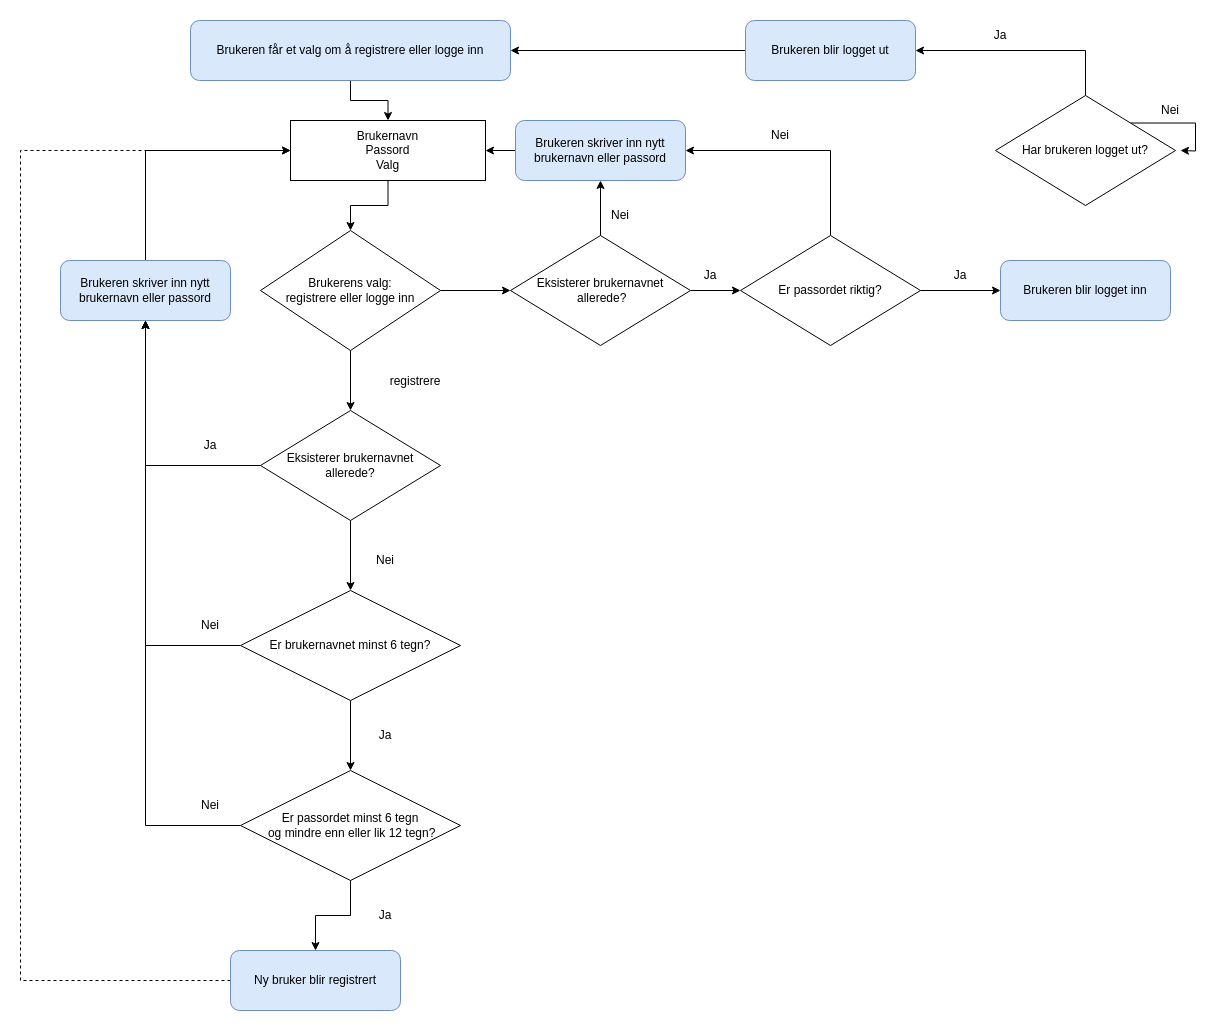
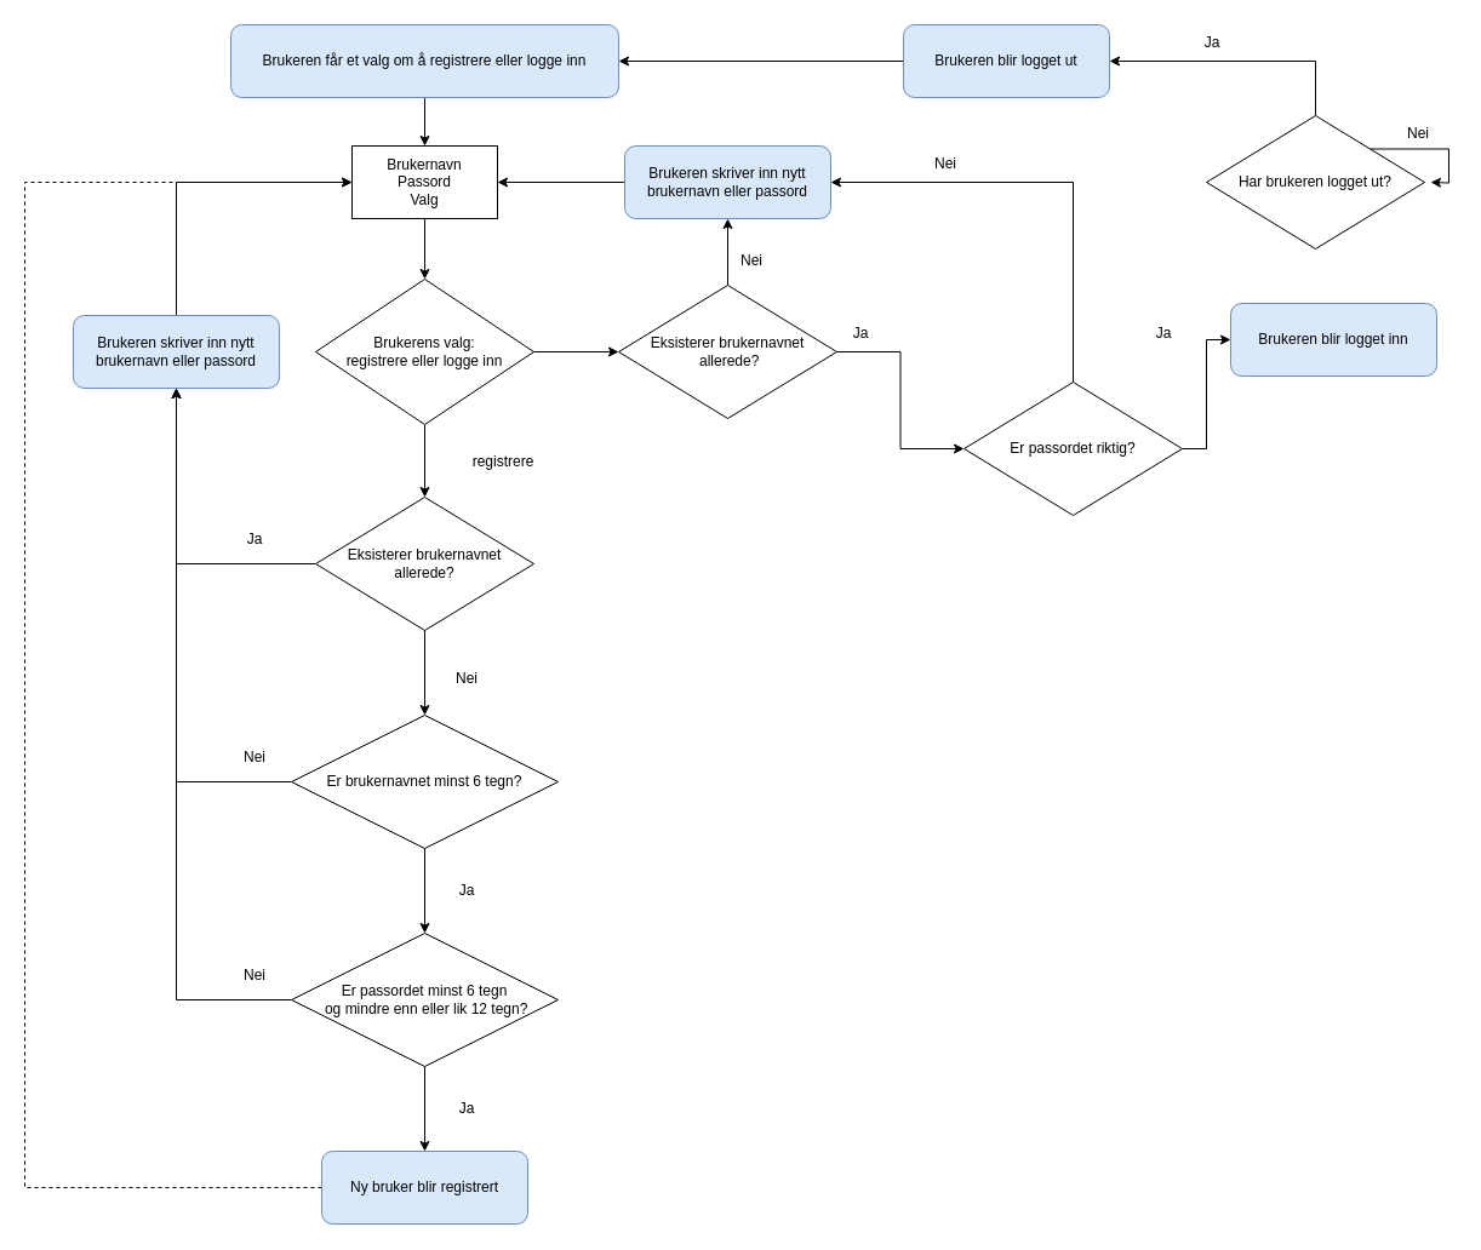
  <mxCell id="0" />
  <mxCell id="1" parent="0" />
  <mxCell id="2" style="edgeStyle=orthogonalEdgeStyle;rounded=0;orthogonalLoop=1;jettySize=auto;html=1;exitX=0.5;exitY=1;exitDx=0;exitDy=0;entryX=0.5;entryY=0;entryDx=0;entryDy=0;" parent="1" source="3" target="5" edge="1"><mxGeometry relative="1" as="geometry" /></mxCell>
  <mxCell id="3" value="Brukeren får et valg om å registrere eller logge inn" style="rounded=1;whiteSpace=wrap;html=1;fillColor=#dae8fc;strokeColor=#6c8ebf;" parent="1" vertex="1"><mxGeometry x="190" y="20" width="320" height="60" as="geometry" /></mxCell>
  <mxCell id="4" style="edgeStyle=orthogonalEdgeStyle;rounded=0;orthogonalLoop=1;jettySize=auto;html=1;exitX=0.5;exitY=1;exitDx=0;exitDy=0;entryX=0.5;entryY=0;entryDx=0;entryDy=0;" parent="1" source="5" target="8" edge="1"><mxGeometry relative="1" as="geometry" /></mxCell>
- <mxCell id="5" value="Brukernavn&lt;br&gt;Passord&lt;br&gt;Valg" style="rounded=0;whiteSpace=wrap;html=1;" parent="1" vertex="1"><mxGeometry x="290" y="120" width="195" height="60" as="geometry" /></mxCell>
+ <mxCell id="5" value="Brukernavn&lt;br&gt;Passord&lt;br&gt;Valg" style="rounded=0;whiteSpace=wrap;html=1;" parent="1" vertex="1"><mxGeometry x="290" y="120" width="120" height="60" as="geometry" /></mxCell>
  <mxCell id="6" style="edgeStyle=orthogonalEdgeStyle;rounded=0;orthogonalLoop=1;jettySize=auto;html=1;exitX=0.5;exitY=1;exitDx=0;exitDy=0;entryX=0.5;entryY=0;entryDx=0;entryDy=0;" parent="1" source="8" target="12" edge="1"><mxGeometry relative="1" as="geometry" /></mxCell>
  <mxCell id="7" style="edgeStyle=orthogonalEdgeStyle;rounded=0;orthogonalLoop=1;jettySize=auto;html=1;exitX=1;exitY=0.5;exitDx=0;exitDy=0;entryX=0;entryY=0.5;entryDx=0;entryDy=0;" parent="1" source="8" target="26" edge="1"><mxGeometry relative="1" as="geometry" /></mxCell>
  <mxCell id="8" value="Brukerens valg:&lt;br&gt;registrere eller logge inn" style="rhombus;whiteSpace=wrap;html=1;" parent="1" vertex="1"><mxGeometry x="260" y="230" width="180" height="120" as="geometry" /></mxCell>
  <mxCell id="9" value="registrere" style="text;html=1;strokeColor=none;fillColor=none;align=center;verticalAlign=middle;whiteSpace=wrap;rounded=0;" parent="1" vertex="1"><mxGeometry x="385" y="366" width="60" height="30" as="geometry" /></mxCell>
  <mxCell id="10" style="edgeStyle=orthogonalEdgeStyle;rounded=0;orthogonalLoop=1;jettySize=auto;html=1;exitX=0;exitY=0.5;exitDx=0;exitDy=0;entryX=0.5;entryY=1;entryDx=0;entryDy=0;" parent="1" source="12" target="14" edge="1"><mxGeometry relative="1" as="geometry" /></mxCell>
  <mxCell id="11" style="edgeStyle=orthogonalEdgeStyle;rounded=0;orthogonalLoop=1;jettySize=auto;html=1;exitX=0.5;exitY=1;exitDx=0;exitDy=0;entryX=0.5;entryY=0;entryDx=0;entryDy=0;" edge="1" parent="1" source="12" target="46"><mxGeometry relative="1" as="geometry" /></mxCell>
  <mxCell id="12" value="Eksisterer brukernavnet allerede?" style="rhombus;whiteSpace=wrap;html=1;" parent="1" vertex="1"><mxGeometry x="260" y="410" width="180" height="110" as="geometry" /></mxCell>
  <mxCell id="13" style="edgeStyle=orthogonalEdgeStyle;rounded=0;orthogonalLoop=1;jettySize=auto;html=1;exitX=0.5;exitY=0;exitDx=0;exitDy=0;entryX=0;entryY=0.5;entryDx=0;entryDy=0;" parent="1" source="14" target="5" edge="1"><mxGeometry relative="1" as="geometry" /></mxCell>
  <mxCell id="14" value="Brukeren skriver inn nytt brukernavn eller passord" style="rounded=1;whiteSpace=wrap;html=1;fillColor=#dae8fc;strokeColor=#6c8ebf;" parent="1" vertex="1"><mxGeometry x="60" y="260" width="170" height="60" as="geometry" /></mxCell>
  <mxCell id="15" value="Ja" style="text;html=1;strokeColor=none;fillColor=none;align=center;verticalAlign=middle;whiteSpace=wrap;rounded=0;" parent="1" vertex="1"><mxGeometry x="180" y="430" width="60" height="30" as="geometry" /></mxCell>
  <mxCell id="16" style="edgeStyle=orthogonalEdgeStyle;rounded=0;orthogonalLoop=1;jettySize=auto;html=1;exitX=0;exitY=0.5;exitDx=0;exitDy=0;entryX=0.5;entryY=1;entryDx=0;entryDy=0;" parent="1" source="18" target="14" edge="1"><mxGeometry relative="1" as="geometry" /></mxCell>
  <mxCell id="17" style="edgeStyle=orthogonalEdgeStyle;rounded=0;orthogonalLoop=1;jettySize=auto;html=1;exitX=0.5;exitY=1;exitDx=0;exitDy=0;entryX=0.5;entryY=0;entryDx=0;entryDy=0;" parent="1" source="18" target="22" edge="1"><mxGeometry relative="1" as="geometry" /></mxCell>
  <mxCell id="18" value="Er passordet minst 6 tegn&lt;br&gt;&amp;nbsp;og mindre enn eller lik 12 tegn?" style="rhombus;whiteSpace=wrap;html=1;" parent="1" vertex="1"><mxGeometry x="240" y="770" width="220" height="110" as="geometry" /></mxCell>
  <mxCell id="19" value="Nei" style="text;html=1;strokeColor=none;fillColor=none;align=center;verticalAlign=middle;whiteSpace=wrap;rounded=0;" parent="1" vertex="1"><mxGeometry x="355" y="545" width="60" height="30" as="geometry" /></mxCell>
  <mxCell id="20" value="Nei" style="text;html=1;strokeColor=none;fillColor=none;align=center;verticalAlign=middle;whiteSpace=wrap;rounded=0;" parent="1" vertex="1"><mxGeometry x="180" y="610" width="60" height="30" as="geometry" /></mxCell>
  <mxCell id="21" style="edgeStyle=orthogonalEdgeStyle;rounded=0;orthogonalLoop=1;jettySize=auto;html=1;exitX=0;exitY=0.5;exitDx=0;exitDy=0;entryX=0;entryY=0.5;entryDx=0;entryDy=0;dashed=1;" parent="1" source="22" target="5" edge="1"><mxGeometry relative="1" as="geometry"><Array as="points"><mxPoint x="20" y="980" /><mxPoint x="20" y="150" /></Array></mxGeometry></mxCell>
- <mxCell id="22" value="Ny bruker blir registrert" style="rounded=1;whiteSpace=wrap;html=1;fillColor=#dae8fc;strokeColor=#6c8ebf;" parent="1" vertex="1"><mxGeometry x="230" y="950" width="170" height="60" as="geometry" /></mxCell>
+ <mxCell id="22" value="Ny bruker blir registrert" style="rounded=1;whiteSpace=wrap;html=1;fillColor=#dae8fc;strokeColor=#6c8ebf;" parent="1" vertex="1"><mxGeometry x="265" y="950" width="170" height="60" as="geometry" /></mxCell>
  <mxCell id="23" value="Ja" style="text;html=1;strokeColor=none;fillColor=none;align=center;verticalAlign=middle;whiteSpace=wrap;rounded=0;" parent="1" vertex="1"><mxGeometry x="355" y="900" width="60" height="30" as="geometry" /></mxCell>
  <mxCell id="24" style="edgeStyle=orthogonalEdgeStyle;rounded=0;orthogonalLoop=1;jettySize=auto;html=1;exitX=1;exitY=0.5;exitDx=0;exitDy=0;entryX=0;entryY=0.5;entryDx=0;entryDy=0;" parent="1" source="26" target="29" edge="1"><mxGeometry relative="1" as="geometry" /></mxCell>
  <mxCell id="25" style="edgeStyle=orthogonalEdgeStyle;rounded=0;orthogonalLoop=1;jettySize=auto;html=1;exitX=0.5;exitY=0;exitDx=0;exitDy=0;entryX=0.5;entryY=1;entryDx=0;entryDy=0;" parent="1" source="26" target="34" edge="1"><mxGeometry relative="1" as="geometry" /></mxCell>
  <mxCell id="26" value="Eksisterer brukernavnet&lt;br&gt;&amp;nbsp;allerede?" style="rhombus;whiteSpace=wrap;html=1;" parent="1" vertex="1"><mxGeometry x="510" y="235" width="180" height="110" as="geometry" /></mxCell>
  <mxCell id="27" style="edgeStyle=orthogonalEdgeStyle;rounded=0;orthogonalLoop=1;jettySize=auto;html=1;exitX=1;exitY=0.5;exitDx=0;exitDy=0;entryX=0;entryY=0.5;entryDx=0;entryDy=0;" parent="1" source="29" target="30" edge="1"><mxGeometry relative="1" as="geometry" /></mxCell>
  <mxCell id="28" style="edgeStyle=orthogonalEdgeStyle;rounded=0;orthogonalLoop=1;jettySize=auto;html=1;exitX=0.5;exitY=0;exitDx=0;exitDy=0;entryX=1;entryY=0.5;entryDx=0;entryDy=0;" parent="1" source="29" target="34" edge="1"><mxGeometry relative="1" as="geometry" /></mxCell>
- <mxCell id="29" value="Er passordet riktig?" style="rhombus;whiteSpace=wrap;html=1;" parent="1" vertex="1"><mxGeometry x="740" y="235" width="180" height="110" as="geometry" /></mxCell>
- <mxCell id="30" value="Brukeren blir logget inn" style="rounded=1;whiteSpace=wrap;html=1;fillColor=#dae8fc;strokeColor=#6c8ebf;" parent="1" vertex="1"><mxGeometry x="1000" y="260" width="170" height="60" as="geometry" /></mxCell>
+ <mxCell id="29" value="Er passordet riktig?" style="rhombus;whiteSpace=wrap;html=1;" parent="1" vertex="1"><mxGeometry x="795" y="315" width="180" height="110" as="geometry" /></mxCell>
+ <mxCell id="30" value="Brukeren blir logget inn" style="rounded=1;whiteSpace=wrap;html=1;fillColor=#dae8fc;strokeColor=#6c8ebf;" parent="1" vertex="1"><mxGeometry x="1015" y="250" width="170" height="60" as="geometry" /></mxCell>
  <mxCell id="31" value="Ja" style="text;html=1;strokeColor=none;fillColor=none;align=center;verticalAlign=middle;whiteSpace=wrap;rounded=0;" parent="1" vertex="1"><mxGeometry x="930" y="260" width="60" height="30" as="geometry" /></mxCell>
  <mxCell id="32" value="Ja" style="text;html=1;strokeColor=none;fillColor=none;align=center;verticalAlign=middle;whiteSpace=wrap;rounded=0;" parent="1" vertex="1"><mxGeometry x="680" y="260" width="60" height="30" as="geometry" /></mxCell>
  <mxCell id="33" style="edgeStyle=orthogonalEdgeStyle;rounded=0;orthogonalLoop=1;jettySize=auto;html=1;exitX=0;exitY=0.5;exitDx=0;exitDy=0;entryX=1;entryY=0.5;entryDx=0;entryDy=0;" parent="1" source="34" target="5" edge="1"><mxGeometry relative="1" as="geometry" /></mxCell>
  <mxCell id="34" value="Brukeren skriver inn nytt brukernavn eller passord" style="rounded=1;whiteSpace=wrap;html=1;fillColor=#dae8fc;strokeColor=#6c8ebf;" parent="1" vertex="1"><mxGeometry x="515" y="120" width="170" height="60" as="geometry" /></mxCell>
  <mxCell id="35" value="Nei" style="text;html=1;strokeColor=none;fillColor=none;align=center;verticalAlign=middle;whiteSpace=wrap;rounded=0;" parent="1" vertex="1"><mxGeometry x="590" y="200" width="60" height="30" as="geometry" /></mxCell>
  <mxCell id="36" value="Nei" style="text;html=1;strokeColor=none;fillColor=none;align=center;verticalAlign=middle;whiteSpace=wrap;rounded=0;" parent="1" vertex="1"><mxGeometry x="750" y="120" width="60" height="30" as="geometry" /></mxCell>
  <mxCell id="37" style="edgeStyle=orthogonalEdgeStyle;rounded=0;orthogonalLoop=1;jettySize=auto;html=1;exitX=0.5;exitY=0;exitDx=0;exitDy=0;entryX=1;entryY=0.5;entryDx=0;entryDy=0;" parent="1" source="39" target="41" edge="1"><mxGeometry relative="1" as="geometry" /></mxCell>
  <mxCell id="38" style="edgeStyle=orthogonalEdgeStyle;rounded=0;orthogonalLoop=1;jettySize=auto;html=1;exitX=1;exitY=0;exitDx=0;exitDy=0;" parent="1" source="39" edge="1"><mxGeometry relative="1" as="geometry"><mxPoint x="1180" y="150" as="targetPoint" /></mxGeometry></mxCell>
  <mxCell id="39" value="Har brukeren logget ut?" style="rhombus;whiteSpace=wrap;html=1;" parent="1" vertex="1"><mxGeometry x="995" y="95" width="180" height="110" as="geometry" /></mxCell>
  <mxCell id="40" style="edgeStyle=orthogonalEdgeStyle;rounded=0;orthogonalLoop=1;jettySize=auto;html=1;exitX=0;exitY=0.5;exitDx=0;exitDy=0;" parent="1" source="41" target="3" edge="1"><mxGeometry relative="1" as="geometry" /></mxCell>
  <mxCell id="41" value="Brukeren blir logget ut" style="rounded=1;whiteSpace=wrap;html=1;fillColor=#dae8fc;strokeColor=#6c8ebf;" parent="1" vertex="1"><mxGeometry x="745" y="20" width="170" height="60" as="geometry" /></mxCell>
  <mxCell id="42" value="Ja" style="text;html=1;strokeColor=none;fillColor=none;align=center;verticalAlign=middle;whiteSpace=wrap;rounded=0;" parent="1" vertex="1"><mxGeometry x="970" y="20" width="60" height="30" as="geometry" /></mxCell>
  <mxCell id="43" value="Nei" style="text;html=1;strokeColor=none;fillColor=none;align=center;verticalAlign=middle;whiteSpace=wrap;rounded=0;" parent="1" vertex="1"><mxGeometry x="1140" y="95" width="60" height="30" as="geometry" /></mxCell>
  <mxCell id="44" style="edgeStyle=orthogonalEdgeStyle;rounded=0;orthogonalLoop=1;jettySize=auto;html=1;exitX=0.5;exitY=1;exitDx=0;exitDy=0;entryX=0.5;entryY=0;entryDx=0;entryDy=0;" edge="1" parent="1" source="46" target="18"><mxGeometry relative="1" as="geometry" /></mxCell>
  <mxCell id="45" style="edgeStyle=orthogonalEdgeStyle;rounded=0;orthogonalLoop=1;jettySize=auto;html=1;exitX=0;exitY=0.5;exitDx=0;exitDy=0;entryX=0.5;entryY=1;entryDx=0;entryDy=0;" edge="1" parent="1" source="46" target="14"><mxGeometry relative="1" as="geometry" /></mxCell>
  <mxCell id="46" value="Er brukernavnet minst 6 tegn?" style="rhombus;whiteSpace=wrap;html=1;" vertex="1" parent="1"><mxGeometry x="240" y="590" width="220" height="110" as="geometry" /></mxCell>
  <mxCell id="47" value="Ja" style="text;html=1;strokeColor=none;fillColor=none;align=center;verticalAlign=middle;whiteSpace=wrap;rounded=0;" vertex="1" parent="1"><mxGeometry x="355" y="720" width="60" height="30" as="geometry" /></mxCell>
  <mxCell id="48" value="Nei" style="text;html=1;strokeColor=none;fillColor=none;align=center;verticalAlign=middle;whiteSpace=wrap;rounded=0;" vertex="1" parent="1"><mxGeometry x="180" y="790" width="60" height="30" as="geometry" /></mxCell>
